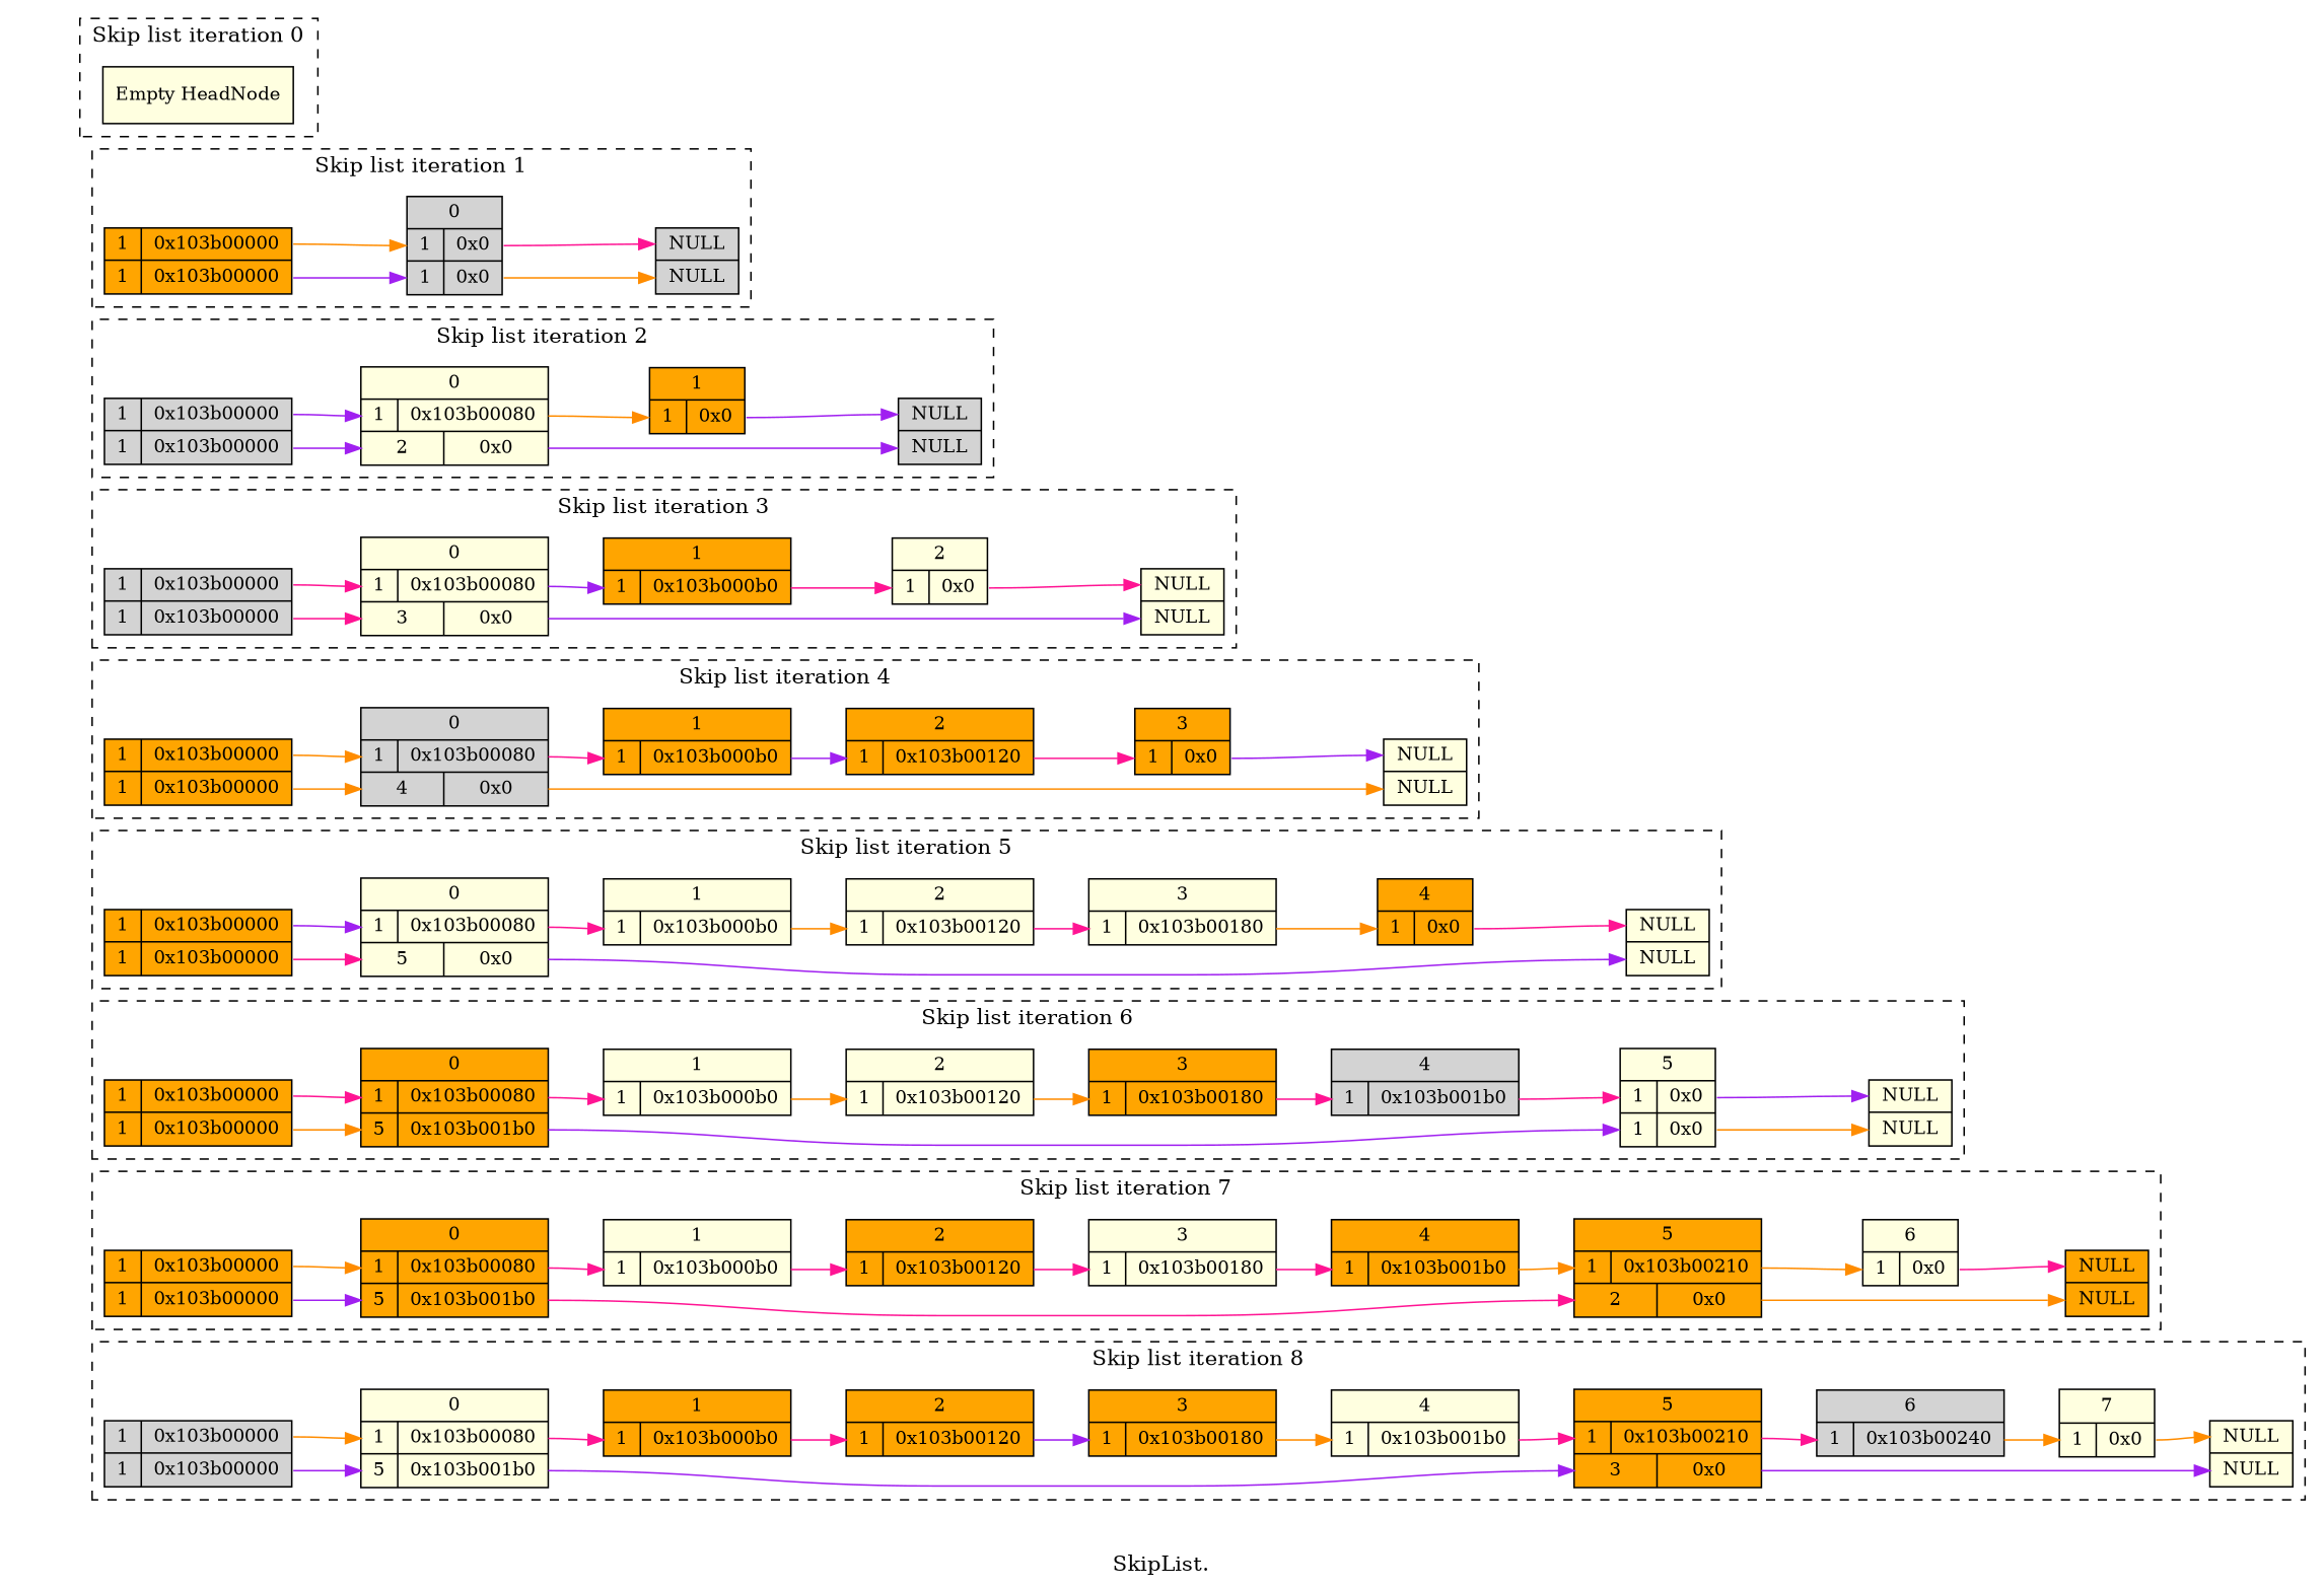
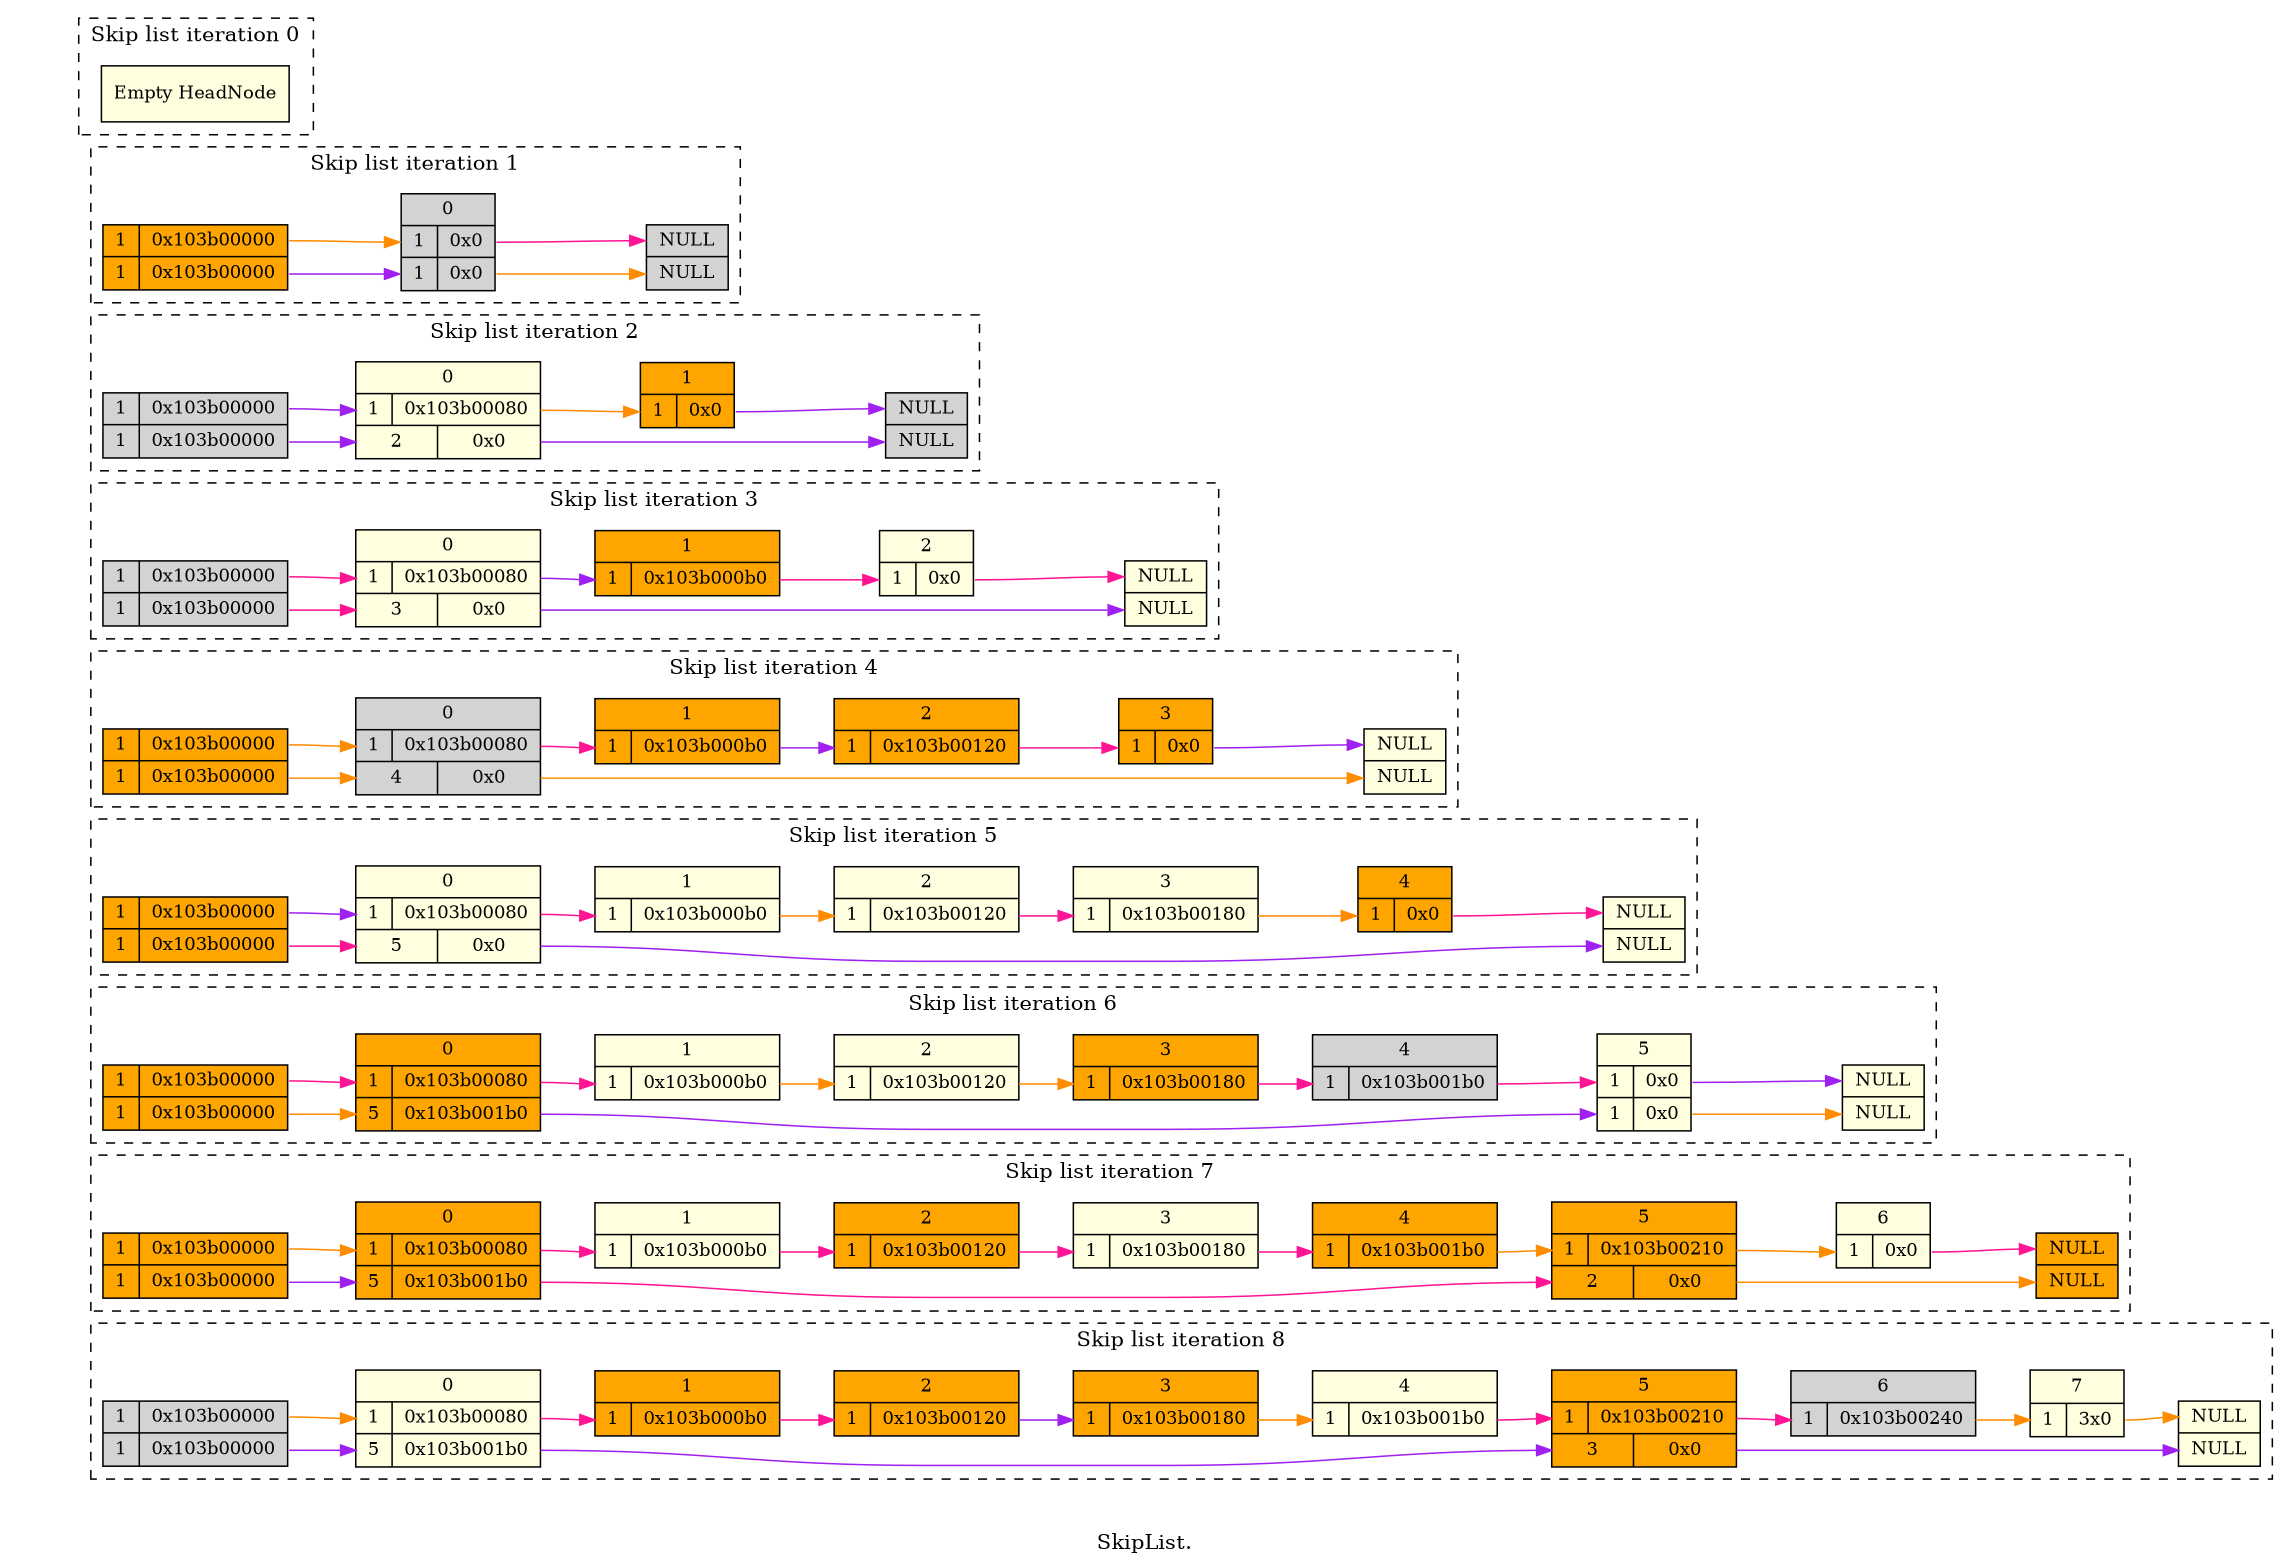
  digraph {
    label="SkipList."
    rankdir=LR
    node [fontsize=12 shape=record style=filled fillcolor=orange]
    edge [headport=w1 tailport=f1 color=deeppink]
    n1 [label="{ 1 | <f0> 0x103b00000} | { 1 | <f1> 0x103b00000}"]
    n2 [label="<f0> 0 | { <w1> 1 | <f1> 0x0 } | { <w2> 1 | <f2> 0x0 }" fillcolor=lightgrey]
    n3 [label="<w1> NULL | <w2> NULL" fillcolor=lightgrey]
    n4 [label="Empty HeadNode" fillcolor=lightyellow]
    n5 [label="{ 1 | <f0> 0x103b00000} | { 1 | <f1> 0x103b00000}" fillcolor=lightgrey]
    n6 [label="<f0> 0 | { <w1> 1 | <f1> 0x103b00080 } | { <w2> 2 | <f2> 0x0 }" fillcolor=lightyellow]
    n7 [label="<w1> NULL | <w2> NULL" fillcolor=lightgrey]
    n8 [label="<f0> 1 | { <w1> 1 | <f1> 0x0 }"]
    n9 [label="{ 1 | <f0> 0x103b00000} | { 1 | <f1> 0x103b00000}" fillcolor=lightgrey]
    n10 [label="<f0> 0 | { <w1> 1 | <f1> 0x103b00080 } | { <w2> 3 | <f2> 0x0 }" fillcolor=lightyellow]
    n11 [label="<w1> NULL | <w2> NULL" fillcolor=lightyellow]
    n12 [label="<f0> 1 | { <w1> 1 | <f1> 0x103b000b0 }"]
    n13 [label="<f0> 2 | { <w1> 1 | <f1> 0x0 }" fillcolor=lightyellow]
    n14 [label="{ 1 | <f0> 0x103b00000} | { 1 | <f1> 0x103b00000}"]
    n15 [label="<f0> 0 | { <w1> 1 | <f1> 0x103b00080 } | { <w2> 4 | <f2> 0x0 }" fillcolor=lightgrey]
    n16 [label="<w1> NULL | <w2> NULL" fillcolor=lightyellow]
    n17 [label="<f0> 1 | { <w1> 1 | <f1> 0x103b000b0 }"]
    n18 [label="<f0> 2 | { <w1> 1 | <f1> 0x103b00120 }"]
    n19 [label="<f0> 3 | { <w1> 1 | <f1> 0x0 }"]
    n20 [label="{ 1 | <f0> 0x103b00000} | { 1 | <f1> 0x103b00000}"]
    n21 [label="<f0> 0 | { <w1> 1 | <f1> 0x103b00080 } | { <w2> 5 | <f2> 0x0 }" fillcolor=lightyellow]
    n22 [label="<w1> NULL | <w2> NULL" fillcolor=lightyellow]
    n23 [label="<f0> 1 | { <w1> 1 | <f1> 0x103b000b0 }" fillcolor=lightyellow]
    n24 [label="<f0> 2 | { <w1> 1 | <f1> 0x103b00120 }" fillcolor=lightyellow]
    n25 [label="<f0> 3 | { <w1> 1 | <f1> 0x103b00180 }" fillcolor=lightyellow]
    n26 [label="<f0> 4 | { <w1> 1 | <f1> 0x0 }"]
    n27 [label="{ 1 | <f0> 0x103b00000} | { 1 | <f1> 0x103b00000}"]
    n28 [label="<f0> 0 | { <w1> 1 | <f1> 0x103b00080 } | { <w2> 5 | <f2> 0x103b001b0 }"]
    n29 [label="<w1> NULL | <w2> NULL" fillcolor=lightyellow]
    n30 [label="<f0> 1 | { <w1> 1 | <f1> 0x103b000b0 }" fillcolor=lightyellow]
    n31 [label="<f0> 5 | { <w1> 1 | <f1> 0x0 } | { <w2> 1 | <f2> 0x0 }" fillcolor=lightyellow]
    n32 [label="<f0> 2 | { <w1> 1 | <f1> 0x103b00120 }" fillcolor=lightyellow]
    n33 [label="<f0> 3 | { <w1> 1 | <f1> 0x103b00180 }"]
    n34 [label="<f0> 4 | { <w1> 1 | <f1> 0x103b001b0 }" fillcolor=lightgrey]
    n35 [label="{ 1 | <f0> 0x103b00000} | { 1 | <f1> 0x103b00000}"]
    n36 [label="<f0> 0 | { <w1> 1 | <f1> 0x103b00080 } | { <w2> 5 | <f2> 0x103b001b0 }"]
    n37 [label="<w1> NULL | <w2> NULL"]
    n38 [label="<f0> 1 | { <w1> 1 | <f1> 0x103b000b0 }" fillcolor=lightyellow]
    n39 [label="<f0> 5 | { <w1> 1 | <f1> 0x103b00210 } | { <w2> 2 | <f2> 0x0 }"]
    n40 [label="<f0> 2 | { <w1> 1 | <f1> 0x103b00120 }"]
    n41 [label="<f0> 6 | { <w1> 1 | <f1> 0x0 }" fillcolor=lightyellow]
    n42 [label="<f0> 3 | { <w1> 1 | <f1> 0x103b00180 }" fillcolor=lightyellow]
    n43 [label="<f0> 4 | { <w1> 1 | <f1> 0x103b001b0 }"]
    n44 [label="{ 1 | <f0> 0x103b00000} | { 1 | <f1> 0x103b00000}" fillcolor=lightgrey]
    n45 [label="<f0> 0 | { <w1> 1 | <f1> 0x103b00080 } | { <w2> 5 | <f2> 0x103b001b0 }" fillcolor=lightyellow]
    n46 [label="<w1> NULL | <w2> NULL" fillcolor=lightyellow]
    n47 [label="<f0> 1 | { <w1> 1 | <f1> 0x103b000b0 }"]
    n48 [label="<f0> 5 | { <w1> 1 | <f1> 0x103b00210 } | { <w2> 3 | <f2> 0x0 }"]
    n49 [label="<f0> 2 | { <w1> 1 | <f1> 0x103b00120 }"]
    n50 [label="<f0> 6 | { <w1> 1 | <f1> 0x103b00240 }" fillcolor=lightgrey]
    n51 [label="<f0> 3 | { <w1> 1 | <f1> 0x103b00180 }"]
    n52 [label="<f0> 4 | { <w1> 1 | <f1> 0x103b001b0 }" fillcolor=lightyellow]
-   n53 [label="<f0> 7 | { <w1> 1 | <f1> 0x0 }" fillcolor=lightyellow]
+   n53 [label="<f0> 7 | { <w1> 1 | <f1> 3x0 }" fillcolor=lightyellow]
    n54 [label="<f0> | <f1> | <f2> | <f3> | <f4> | <f5> | <f6> | <f7> | <f8> | " style=invis width=0.01 fillcolor=""]
    subgraph cluster_1 {
      label="Skip list iteration 1"
      style=dashed
      n1
      n2
      n3
    }
    subgraph cluster_2 {
      label="Skip list iteration 0"
      style=dashed
      n4
    }
    subgraph cluster_3 {
      label="Skip list iteration 2"
      style=dashed
      n5
      n6
      n7
      n8
    }
    subgraph cluster_4 {
      label="Skip list iteration 3"
      style=dashed
      n9
      n10
      n11
      n12
      n13
    }
    subgraph cluster_5 {
      label="Skip list iteration 4"
      style=dashed
      n14
      n15
      n16
      n17
      n18
      n19
    }
    subgraph cluster_6 {
      label="Skip list iteration 5"
      style=dashed
      n20
      n21
      n22
      n23
      n24
      n25
      n26
    }
    subgraph cluster_7 {
      label="Skip list iteration 6"
      style=dashed
      n27
      n28
      n29
      n30
      n31
      n32
      n33
      n34
    }
    subgraph cluster_8 {
      label="Skip list iteration 7"
      style=dashed
      n35
      n36
      n37
      n38
      n39
      n40
      n41
      n42
      n43
    }
    subgraph cluster_9 {
      label="Skip list iteration 8"
      style=dashed
      n44
      n45
      n46
      n47
      n48
      n49
      n50
      n51
      n52
      n53
    }
    n1 -> n2 [tailport=f0 color=darkorange]
    n1 -> n2 [headport=w2 color=purple]
    n2 -> n3
    n2 -> n3 [headport=w2 tailport=f2 color=darkorange]
    n5 -> n6 [tailport=f0 color=purple]
    n5 -> n6 [headport=w2 color=purple]
    n6 -> n7 [headport=w2 tailport=f2 color=purple]
    n6 -> n8 [color=darkorange]
    n8 -> n7 [color=purple]
    n9 -> n10 [tailport=f0]
    n9 -> n10 [headport=w2]
    n10 -> n11 [headport=w2 tailport=f2 color=purple]
    n10 -> n12 [color=purple]
    n12 -> n13
    n13 -> n11
    n14 -> n15 [tailport=f0 color=darkorange]
    n14 -> n15 [headport=w2 color=darkorange]
    n15 -> n16 [headport=w2 tailport=f2 color=darkorange]
    n15 -> n17
    n17 -> n18 [color=purple]
    n18 -> n19
    n19 -> n16 [color=purple]
    n20 -> n21 [tailport=f0 color=purple]
    n20 -> n21 [headport=w2]
    n21 -> n22 [headport=w2 tailport=f2 color=purple]
    n21 -> n23
    n23 -> n24 [color=darkorange]
    n24 -> n25
    n25 -> n26 [color=darkorange]
    n26 -> n22
    n27 -> n28 [tailport=f0]
    n27 -> n28 [headport=w2 color=darkorange]
    n28 -> n30
    n28 -> n31 [headport=w2 tailport=f2 color=purple]
    n30 -> n32 [color=darkorange]
    n31 -> n29 [color=purple]
    n31 -> n29 [headport=w2 tailport=f2 color=darkorange]
    n32 -> n33 [color=darkorange]
    n33 -> n34
    n34 -> n31
    n35 -> n36 [tailport=f0 color=darkorange]
    n35 -> n36 [headport=w2 color=purple]
    n36 -> n38
    n36 -> n39 [headport=w2 tailport=f2]
    n38 -> n40
    n39 -> n37 [headport=w2 tailport=f2 color=darkorange]
    n39 -> n41 [color=darkorange]
    n40 -> n42
    n41 -> n37
    n42 -> n43
    n43 -> n39 [color=darkorange]
    n44 -> n45 [tailport=f0 color=darkorange]
    n44 -> n45 [headport=w2 color=purple]
    n45 -> n47
    n45 -> n48 [headport=w2 tailport=f2 color=purple]
    n47 -> n49
    n48 -> n46 [headport=w2 tailport=f2 color=purple]
    n48 -> n50
    n49 -> n51 [color=purple]
    n50 -> n53 [color=darkorange]
    n51 -> n52 [color=darkorange]
    n52 -> n48
    n53 -> n46 [color=darkorange]
    n54 -> n1 [style=invis headport="" color=""]
    n54 -> n4 [style=invis tailport=f0 headport="" color=""]
    n54 -> n5 [style=invis tailport=f2 headport="" color=""]
    n54 -> n9 [style=invis tailport=f3 headport="" color=""]
    n54 -> n14 [style=invis tailport=f4 headport="" color=""]
    n54 -> n20 [style=invis tailport=f5 headport="" color=""]
    n54 -> n27 [style=invis tailport=f6 headport="" color=""]
    n54 -> n35 [style=invis tailport=f7 headport="" color=""]
    n54 -> n44 [style=invis tailport=f8 headport="" color=""]
  }
